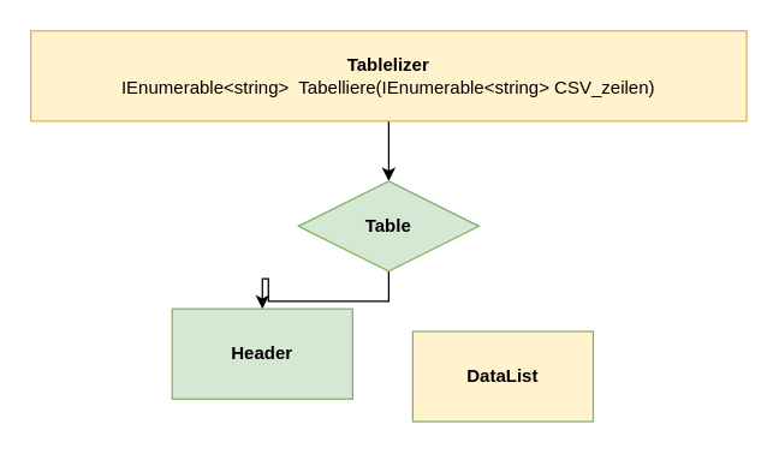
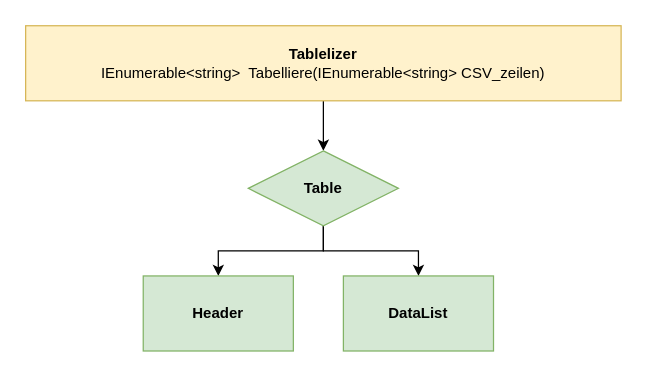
  <mxCell id="0" />
  <mxCell id="1" parent="0" />
  <mxCell id="2" style="edgeStyle=orthogonalEdgeStyle;rounded=0;orthogonalLoop=1;jettySize=auto;html=1;entryX=0.5;entryY=0;entryDx=0;entryDy=0;" edge="1" parent="1" source="3" target="6"><mxGeometry relative="1" as="geometry" /></mxCell>
  <mxCell id="3" value="&lt;div&gt;&lt;b&gt;Tablelizer&lt;/b&gt;&lt;/div&gt;&lt;div&gt;IEnumerable&amp;lt;string&amp;gt;&amp;nbsp; Tabelliere(IEnumerable&amp;lt;string&amp;gt; CSV_zeilen)&lt;br&gt;&lt;/div&gt;" style="rounded=0;whiteSpace=wrap;html=1;fillColor=#fff2cc;strokeColor=#d6b656;" vertex="1" parent="1"><mxGeometry x="20" y="20" width="476" height="60" as="geometry" /></mxCell>
  <mxCell id="4" style="edgeStyle=orthogonalEdgeStyle;rounded=0;orthogonalLoop=1;jettySize=auto;html=1;entryX=0.5;entryY=0;entryDx=0;entryDy=0;" edge="1" parent="1" source="6" target="7"><mxGeometry relative="1" as="geometry" /></mxCell>
+ <mxCell id="5" style="edgeStyle=orthogonalEdgeStyle;rounded=0;orthogonalLoop=1;jettySize=auto;html=1;entryX=0.5;entryY=0;entryDx=0;entryDy=0;" edge="1" parent="1" source="6" target="8"><mxGeometry relative="1" as="geometry" /></mxCell>
  <mxCell id="6" value="&lt;div&gt;&lt;b&gt;Table&lt;/b&gt;&lt;/div&gt;" style="rhombus;whiteSpace=wrap;html=1;fillColor=#d5e8d4;strokeColor=#82b366;" vertex="1" parent="1"><mxGeometry x="198" y="120" width="120" height="60" as="geometry" /></mxCell>
- <mxCell id="7" value="&lt;b&gt;Header&lt;/b&gt;" style="rounded=0;whiteSpace=wrap;html=1;fillColor=#d5e8d4;strokeColor=#82b366;" vertex="1" parent="1"><mxGeometry x="114" y="205" width="120" height="60" as="geometry" /></mxCell>
- <mxCell id="8" value="&lt;b&gt;DataList&lt;/b&gt;" style="rounded=0;whiteSpace=wrap;html=1;fillColor=#fff2cc;strokeColor=#82b366;" vertex="1" parent="1"><mxGeometry x="274" y="220" width="120" height="60" as="geometry" /></mxCell>
+ <mxCell id="7" value="&lt;b&gt;Header&lt;/b&gt;" style="rounded=0;whiteSpace=wrap;html=1;fillColor=#d5e8d4;strokeColor=#82b366;" vertex="1" parent="1"><mxGeometry x="114" y="220" width="120" height="60" as="geometry" /></mxCell>
+ <mxCell id="8" value="&lt;b&gt;DataList&lt;/b&gt;" style="rounded=0;whiteSpace=wrap;html=1;fillColor=#d5e8d4;strokeColor=#82b366;" vertex="1" parent="1"><mxGeometry x="274" y="220" width="120" height="60" as="geometry" /></mxCell>
